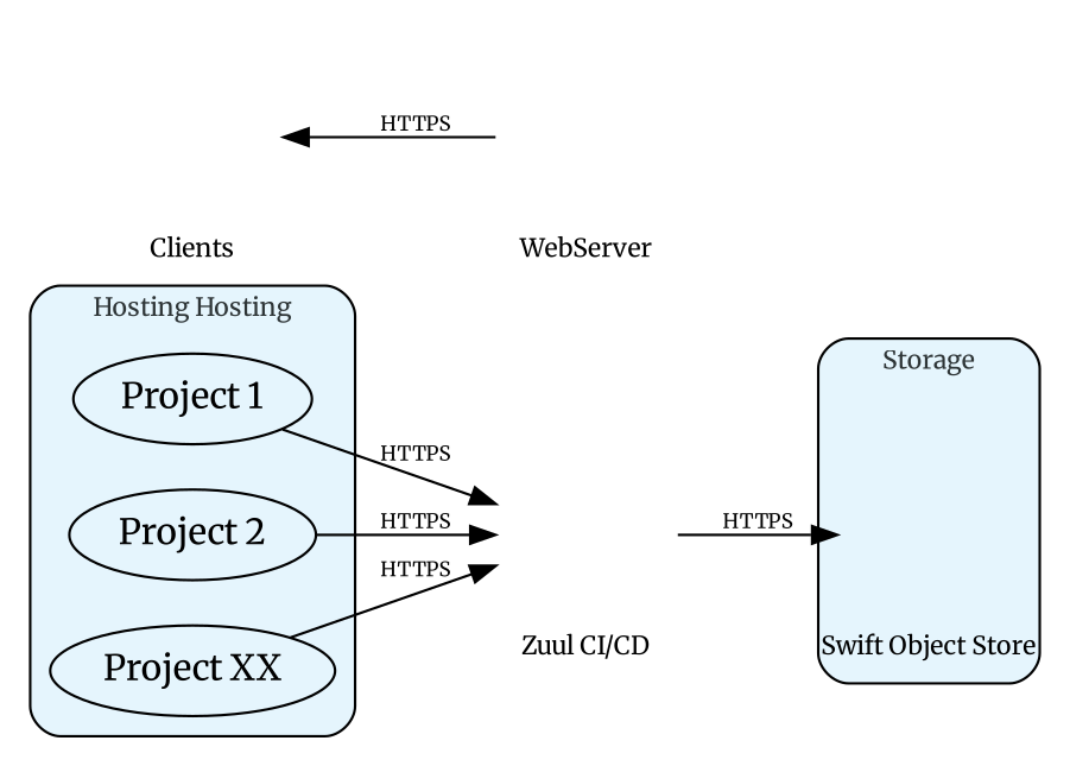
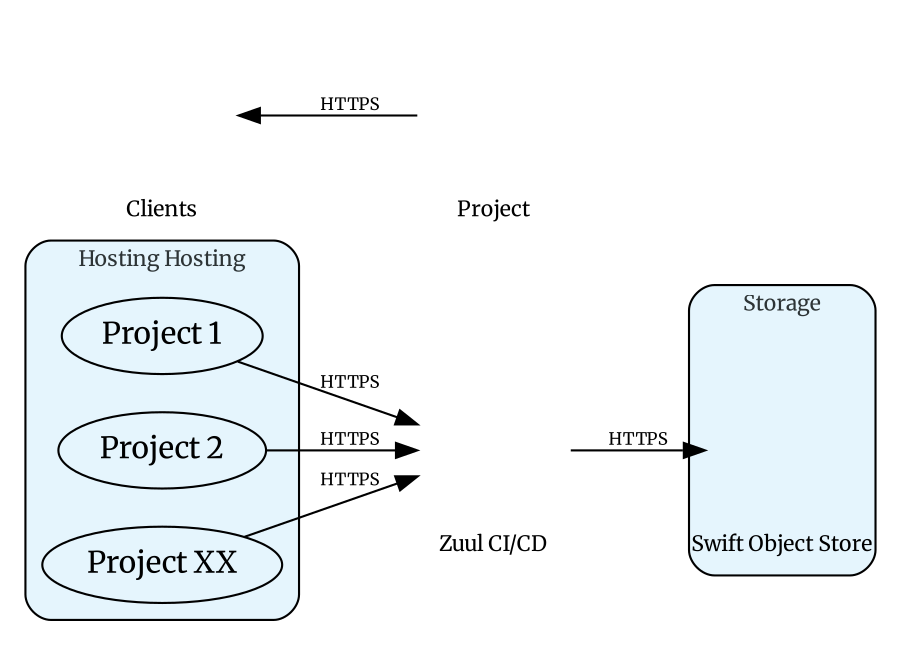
  graph {
    compound=true
    fontcolor="#2D3436"
    fontname=Merriweather
    fontsize=10
    rankdir=LR
    node [fixedsize=true fontname=Merriweather fontsize=10 labelloc=b shape=none]
    edge [dir=forward fontname=Merriweather fontsize=8]
    n1 [height=1.4 label="Swift Object Store" width=1]
    n2 [fixedsize=false label="Project 1" fontsize="" labelloc="" shape=""]
    n3 [fixedsize=false label="Project 2" fontsize="" labelloc="" shape=""]
    n4 [fixedsize=false label="Project XX" fontsize="" labelloc="" shape=""]
    n5 [height=1.4 label="Zuul CI/CD" width=1]
    n6 [height=1.4 label=Clients width=1]
-   n7 [height=1.4 label=WebServer width=1]
+   n7 [height=1.4 label=Project width=1]
    subgraph cluster_1 {
      bgcolor="#E5F5FD"
      label=Storage
      shape=box
      style=rounded
      n1
    }
    subgraph cluster_2 {
      bgcolor="#E5F5FD"
      label="Hosting Hosting"
      shape=box
      style=rounded
      n2
      n3
      n4
    }
    n2 -- n5 [label=HTTPS]
    n3 -- n5 [label=HTTPS]
    n4 -- n5 [label=HTTPS]
    n5 -- n1 [label=HTTPS]
    n6 -- n7 [dir=back label=HTTPS]
  }
